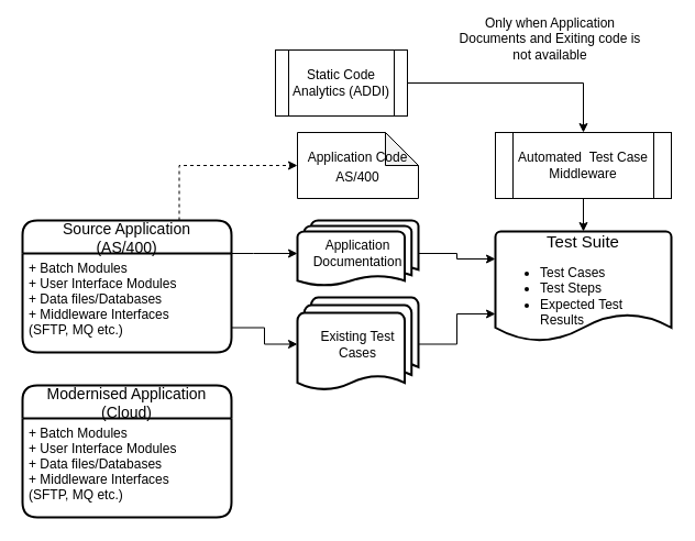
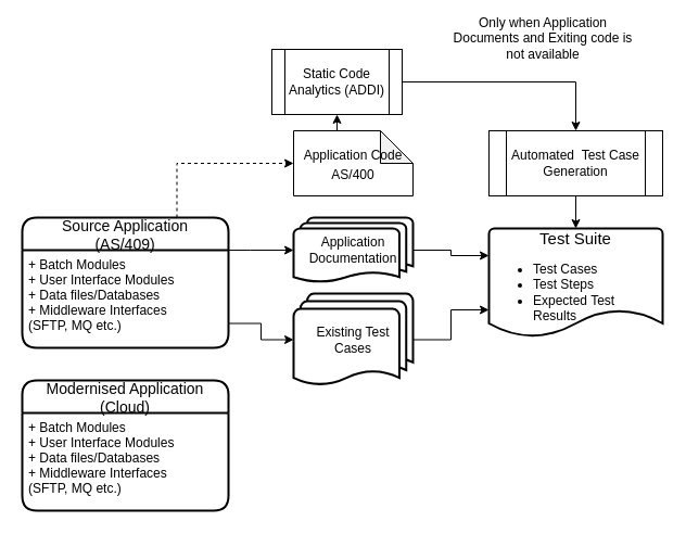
  <mxCell id="0" />
  <mxCell id="1" parent="0" />
  <mxCell id="2" style="edgeStyle=orthogonalEdgeStyle;rounded=0;orthogonalLoop=1;jettySize=auto;html=1;exitX=0.75;exitY=0;exitDx=0;exitDy=0;entryX=0;entryY=0.5;entryDx=0;entryDy=0;entryPerimeter=0;fontSize=12;dashed=1;" edge="1" parent="1" source="3" target="13"><mxGeometry relative="1" as="geometry" /></mxCell>
- <mxCell id="3" value="Source Application &#10;(AS/400)" style="swimlane;childLayout=stackLayout;horizontal=1;startSize=30;horizontalStack=0;rounded=1;fontSize=14;fontStyle=0;strokeWidth=2;resizeParent=0;resizeLast=1;shadow=0;dashed=0;align=center;" vertex="1" parent="1"><mxGeometry x="20" y="200" width="190" height="120" as="geometry" /></mxCell>
+ <mxCell id="3" value="Source Application &#10;(AS/409)" style="swimlane;childLayout=stackLayout;horizontal=1;startSize=30;horizontalStack=0;rounded=1;fontSize=14;fontStyle=0;strokeWidth=2;resizeParent=0;resizeLast=1;shadow=0;dashed=0;align=center;" vertex="1" parent="1"><mxGeometry x="20" y="200" width="190" height="120" as="geometry" /></mxCell>
  <mxCell id="4" value="+ Batch Modules&#10;+ User Interface Modules&#10;+ Data files/Databases&#10;+ Middleware Interfaces &#10;(SFTP, MQ etc.)" style="align=left;strokeColor=none;fillColor=none;spacingLeft=4;fontSize=12;verticalAlign=top;resizable=0;rotatable=0;part=1;" vertex="1" parent="3"><mxGeometry y="30" width="190" height="90" as="geometry" /></mxCell>
  <mxCell id="5" value="Modernised Application &#10;(Cloud)" style="swimlane;childLayout=stackLayout;horizontal=1;startSize=30;horizontalStack=0;rounded=1;fontSize=14;fontStyle=0;strokeWidth=2;resizeParent=0;resizeLast=1;shadow=0;dashed=0;align=center;" vertex="1" parent="1"><mxGeometry x="20" y="350" width="190" height="120" as="geometry" /></mxCell>
  <mxCell id="6" value="+ Batch Modules&#10;+ User Interface Modules&#10;+ Data files/Databases&#10;+ Middleware Interfaces &#10;(SFTP, MQ etc.)" style="align=left;strokeColor=none;fillColor=none;spacingLeft=4;fontSize=12;verticalAlign=top;resizable=0;rotatable=0;part=1;" vertex="1" parent="5"><mxGeometry y="30" width="190" height="90" as="geometry" /></mxCell>
  <mxCell id="7" style="edgeStyle=orthogonalEdgeStyle;rounded=0;orthogonalLoop=1;jettySize=auto;html=1;exitX=1;exitY=0.5;exitDx=0;exitDy=0;exitPerimeter=0;entryX=0;entryY=0.25;entryDx=0;entryDy=0;entryPerimeter=0;fontSize=12;" edge="1" parent="1" source="8" target="11"><mxGeometry relative="1" as="geometry" /></mxCell>
  <mxCell id="8" value="Application Documentation" style="strokeWidth=2;html=1;shape=mxgraph.flowchart.multi-document;whiteSpace=wrap;" vertex="1" parent="1"><mxGeometry x="270" y="200" width="110" height="60" as="geometry" /></mxCell>
  <mxCell id="9" style="edgeStyle=orthogonalEdgeStyle;rounded=0;orthogonalLoop=1;jettySize=auto;html=1;exitX=1;exitY=0.5;exitDx=0;exitDy=0;exitPerimeter=0;entryX=0;entryY=0.75;entryDx=0;entryDy=0;entryPerimeter=0;fontSize=12;" edge="1" parent="1" source="10" target="11"><mxGeometry relative="1" as="geometry" /></mxCell>
  <mxCell id="10" value="Existing Test &lt;br&gt;Cases" style="strokeWidth=2;html=1;shape=mxgraph.flowchart.multi-document;whiteSpace=wrap;" vertex="1" parent="1"><mxGeometry x="270" y="270" width="110" height="85" as="geometry" /></mxCell>
  <mxCell id="11" value="&lt;span style=&quot;text-align: left;&quot;&gt;&lt;font style=&quot;font-size: 15px;&quot;&gt;Test Suite&lt;/font&gt;&lt;/span&gt;&lt;br&gt;&lt;ul&gt;&lt;li style=&quot;text-align: left;&quot;&gt;Test Cases&lt;/li&gt;&lt;li style=&quot;text-align: left;&quot;&gt;Test Steps&lt;/li&gt;&lt;li&gt;&lt;div style=&quot;text-align: left;&quot;&gt;Expected Test Results&lt;/div&gt;&lt;/li&gt;&lt;/ul&gt;" style="strokeWidth=2;html=1;shape=mxgraph.flowchart.document2;whiteSpace=wrap;size=0.25;" vertex="1" parent="1"><mxGeometry x="450" y="210" width="160" height="100" as="geometry" /></mxCell>
+ <mxCell id="12" style="edgeStyle=orthogonalEdgeStyle;rounded=0;orthogonalLoop=1;jettySize=auto;html=1;exitX=0.5;exitY=0;exitDx=0;exitDy=0;exitPerimeter=0;entryX=0.5;entryY=1;entryDx=0;entryDy=0;fontSize=12;" edge="1" parent="1" source="13" target="19"><mxGeometry relative="1" as="geometry" /></mxCell>
  <mxCell id="13" value="&lt;font style=&quot;font-size: 12px;&quot;&gt;Application Code&lt;br&gt;AS/400&lt;/font&gt;" style="shape=note;whiteSpace=wrap;html=1;backgroundOutline=1;darkOpacity=0.05;fontSize=15;" vertex="1" parent="1"><mxGeometry x="270" y="120" width="110" height="60" as="geometry" /></mxCell>
  <mxCell id="14" style="edgeStyle=orthogonalEdgeStyle;rounded=0;orthogonalLoop=1;jettySize=auto;html=1;exitX=1;exitY=0;exitDx=0;exitDy=0;entryX=0;entryY=0.5;entryDx=0;entryDy=0;entryPerimeter=0;fontSize=12;" edge="1" parent="1" source="4" target="8"><mxGeometry relative="1" as="geometry"><Array as="points"><mxPoint x="230" y="230" /><mxPoint x="230" y="230" /></Array></mxGeometry></mxCell>
  <mxCell id="15" style="edgeStyle=orthogonalEdgeStyle;rounded=0;orthogonalLoop=1;jettySize=auto;html=1;exitX=1;exitY=0.75;exitDx=0;exitDy=0;entryX=0;entryY=0.5;entryDx=0;entryDy=0;entryPerimeter=0;fontSize=12;" edge="1" parent="1" source="4" target="10"><mxGeometry relative="1" as="geometry" /></mxCell>
  <mxCell id="16" style="edgeStyle=orthogonalEdgeStyle;rounded=0;orthogonalLoop=1;jettySize=auto;html=1;exitX=0.5;exitY=1;exitDx=0;exitDy=0;entryX=0.5;entryY=0;entryDx=0;entryDy=0;entryPerimeter=0;fontSize=12;" edge="1" parent="1" source="17" target="11"><mxGeometry relative="1" as="geometry" /></mxCell>
- <mxCell id="17" value="Automated &amp;nbsp;Test Case Middleware" style="shape=process;whiteSpace=wrap;html=1;backgroundOutline=1;fontSize=12;" vertex="1" parent="1"><mxGeometry x="450" y="120" width="160" height="60" as="geometry" /></mxCell>
+ <mxCell id="17" value="Automated &amp;nbsp;Test Case Generation" style="shape=process;whiteSpace=wrap;html=1;backgroundOutline=1;fontSize=12;" vertex="1" parent="1"><mxGeometry x="450" y="120" width="160" height="60" as="geometry" /></mxCell>
  <mxCell id="18" style="edgeStyle=orthogonalEdgeStyle;rounded=0;orthogonalLoop=1;jettySize=auto;html=1;exitX=1;exitY=0.5;exitDx=0;exitDy=0;entryX=0.5;entryY=0;entryDx=0;entryDy=0;fontSize=12;" edge="1" parent="1" source="19" target="17"><mxGeometry relative="1" as="geometry" /></mxCell>
  <mxCell id="19" value="Static Code Analytics (ADDI)" style="shape=process;whiteSpace=wrap;html=1;backgroundOutline=1;fontSize=12;" vertex="1" parent="1"><mxGeometry x="250" y="45" width="120" height="60" as="geometry" /></mxCell>
  <mxCell id="20" value="Only when Application Documents and Exiting code is not available" style="text;html=1;strokeColor=none;fillColor=none;align=center;verticalAlign=middle;whiteSpace=wrap;rounded=0;fontSize=12;" vertex="1" parent="1"><mxGeometry x="410" y="20" width="180" height="30" as="geometry" /></mxCell>
